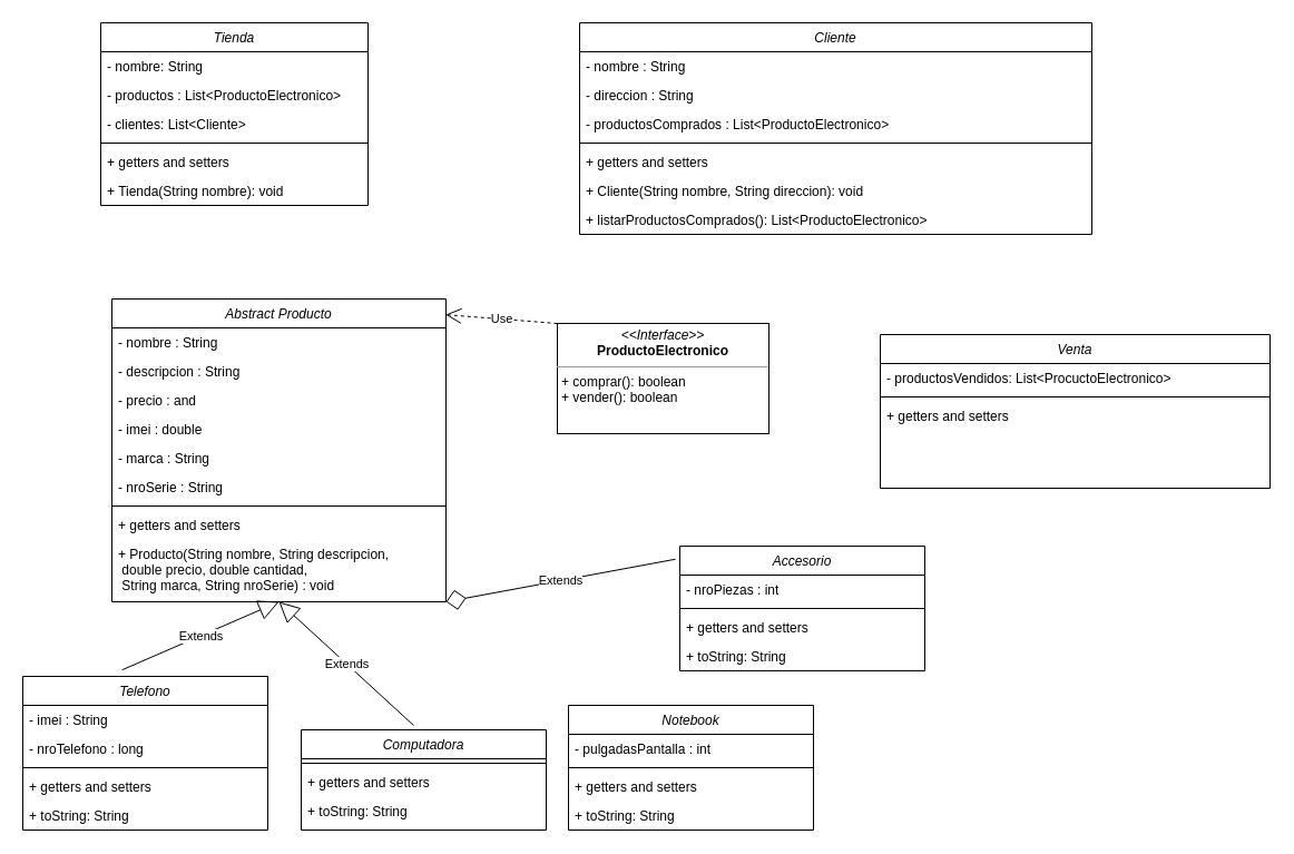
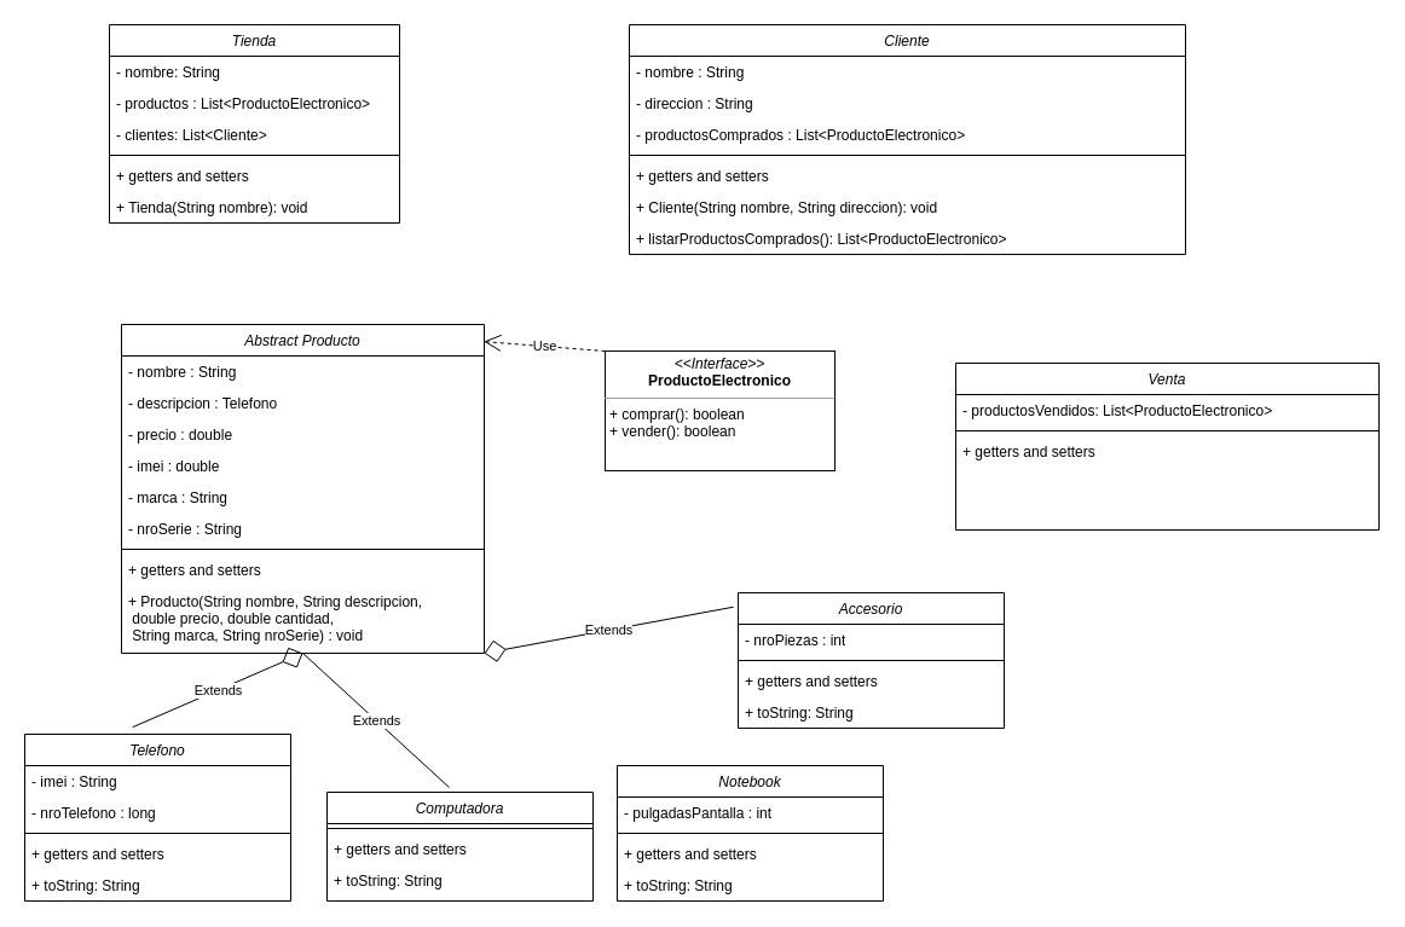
  <mxCell id="0" />
  <mxCell id="1" parent="0" />
  <mxCell id="2" value="Abstract Producto" style="swimlane;fontStyle=2;align=center;verticalAlign=top;childLayout=stackLayout;horizontal=1;startSize=26;horizontalStack=0;resizeParent=1;resizeLast=0;collapsible=1;marginBottom=0;rounded=0;shadow=0;strokeWidth=1;" parent="1" vertex="1"><mxGeometry x="100" y="268" width="300" height="272" as="geometry"><mxRectangle x="230" y="140" width="160" height="26" as="alternateBounds" /></mxGeometry></mxCell>
  <mxCell id="3" value="- nombre : String" style="text;align=left;verticalAlign=top;spacingLeft=4;spacingRight=4;overflow=hidden;rotatable=0;points=[[0,0.5],[1,0.5]];portConstraint=eastwest;rounded=0;shadow=0;html=0;" parent="2" vertex="1"><mxGeometry y="26" width="300" height="26" as="geometry" /></mxCell>
- <mxCell id="4" value="- descripcion : String" style="text;align=left;verticalAlign=top;spacingLeft=4;spacingRight=4;overflow=hidden;rotatable=0;points=[[0,0.5],[1,0.5]];portConstraint=eastwest;rounded=0;shadow=0;html=0;" vertex="1" parent="2"><mxGeometry y="52" width="300" height="26" as="geometry" /></mxCell>
- <mxCell id="5" value="- precio : and" style="text;align=left;verticalAlign=top;spacingLeft=4;spacingRight=4;overflow=hidden;rotatable=0;points=[[0,0.5],[1,0.5]];portConstraint=eastwest;rounded=0;shadow=0;html=0;" vertex="1" parent="2"><mxGeometry y="78" width="300" height="26" as="geometry" /></mxCell>
+ <mxCell id="4" value="- descripcion : Telefono" style="text;align=left;verticalAlign=top;spacingLeft=4;spacingRight=4;overflow=hidden;rotatable=0;points=[[0,0.5],[1,0.5]];portConstraint=eastwest;rounded=0;shadow=0;html=0;" vertex="1" parent="2"><mxGeometry y="52" width="300" height="26" as="geometry" /></mxCell>
+ <mxCell id="5" value="- precio : double" style="text;align=left;verticalAlign=top;spacingLeft=4;spacingRight=4;overflow=hidden;rotatable=0;points=[[0,0.5],[1,0.5]];portConstraint=eastwest;rounded=0;shadow=0;html=0;" vertex="1" parent="2"><mxGeometry y="78" width="300" height="26" as="geometry" /></mxCell>
  <mxCell id="6" value="- imei : double" style="text;align=left;verticalAlign=top;spacingLeft=4;spacingRight=4;overflow=hidden;rotatable=0;points=[[0,0.5],[1,0.5]];portConstraint=eastwest;rounded=0;shadow=0;html=0;" vertex="1" parent="2"><mxGeometry y="104" width="300" height="26" as="geometry" /></mxCell>
  <mxCell id="7" value="- marca : String" style="text;align=left;verticalAlign=top;spacingLeft=4;spacingRight=4;overflow=hidden;rotatable=0;points=[[0,0.5],[1,0.5]];portConstraint=eastwest;rounded=0;shadow=0;html=0;" vertex="1" parent="2"><mxGeometry y="130" width="300" height="26" as="geometry" /></mxCell>
  <mxCell id="8" value="- nroSerie : String" style="text;strokeColor=none;fillColor=none;align=left;verticalAlign=top;spacingLeft=4;spacingRight=4;overflow=hidden;rotatable=0;points=[[0,0.5],[1,0.5]];portConstraint=eastwest;whiteSpace=wrap;html=1;" vertex="1" parent="2"><mxGeometry y="156" width="300" height="26" as="geometry" /></mxCell>
  <mxCell id="9" value="" style="line;html=1;strokeWidth=1;align=left;verticalAlign=middle;spacingTop=-1;spacingLeft=3;spacingRight=3;rotatable=0;labelPosition=right;points=[];portConstraint=eastwest;" parent="2" vertex="1"><mxGeometry y="182" width="300" height="8" as="geometry" /></mxCell>
  <mxCell id="10" value="+ getters and setters" style="text;strokeColor=none;fillColor=none;align=left;verticalAlign=top;spacingLeft=4;spacingRight=4;overflow=hidden;rotatable=0;points=[[0,0.5],[1,0.5]];portConstraint=eastwest;whiteSpace=wrap;html=1;" vertex="1" parent="2"><mxGeometry y="190" width="300" height="26" as="geometry" /></mxCell>
  <mxCell id="11" value="+ Producto(String nombre, String descripcion,&#10; double precio, double cantidad,&#10; String marca, String nroSerie) : void" style="text;align=left;verticalAlign=top;spacingLeft=4;spacingRight=4;overflow=hidden;rotatable=0;points=[[0,0.5],[1,0.5]];portConstraint=eastwest;" parent="2" vertex="1"><mxGeometry y="216" width="300" height="44" as="geometry" /></mxCell>
  <mxCell id="12" value="Cliente" style="swimlane;fontStyle=2;align=center;verticalAlign=top;childLayout=stackLayout;horizontal=1;startSize=26;horizontalStack=0;resizeParent=1;resizeLast=0;collapsible=1;marginBottom=0;rounded=0;shadow=0;strokeWidth=1;" vertex="1" parent="1"><mxGeometry x="520" y="20" width="460" height="190" as="geometry"><mxRectangle x="230" y="140" width="160" height="26" as="alternateBounds" /></mxGeometry></mxCell>
  <mxCell id="13" value="- nombre : String" style="text;align=left;verticalAlign=top;spacingLeft=4;spacingRight=4;overflow=hidden;rotatable=0;points=[[0,0.5],[1,0.5]];portConstraint=eastwest;rounded=0;shadow=0;html=0;" vertex="1" parent="12"><mxGeometry y="26" width="460" height="26" as="geometry" /></mxCell>
  <mxCell id="14" value="- direccion : String" style="text;align=left;verticalAlign=top;spacingLeft=4;spacingRight=4;overflow=hidden;rotatable=0;points=[[0,0.5],[1,0.5]];portConstraint=eastwest;rounded=0;shadow=0;html=0;" vertex="1" parent="12"><mxGeometry y="52" width="460" height="26" as="geometry" /></mxCell>
  <mxCell id="15" value="- productosComprados : List&lt;ProductoElectronico&gt;" style="text;align=left;verticalAlign=top;spacingLeft=4;spacingRight=4;overflow=hidden;rotatable=0;points=[[0,0.5],[1,0.5]];portConstraint=eastwest;rounded=0;shadow=0;html=0;" vertex="1" parent="12"><mxGeometry y="78" width="460" height="26" as="geometry" /></mxCell>
  <mxCell id="16" value="" style="line;html=1;strokeWidth=1;align=left;verticalAlign=middle;spacingTop=-1;spacingLeft=3;spacingRight=3;rotatable=0;labelPosition=right;points=[];portConstraint=eastwest;" vertex="1" parent="12"><mxGeometry y="104" width="460" height="8" as="geometry" /></mxCell>
  <mxCell id="17" value="+ getters and setters" style="text;align=left;verticalAlign=top;spacingLeft=4;spacingRight=4;overflow=hidden;rotatable=0;points=[[0,0.5],[1,0.5]];portConstraint=eastwest;" vertex="1" parent="12"><mxGeometry y="112" width="460" height="26" as="geometry" /></mxCell>
  <mxCell id="18" value="+ Cliente(String nombre, String direccion): void" style="text;strokeColor=none;fillColor=none;align=left;verticalAlign=top;spacingLeft=4;spacingRight=4;overflow=hidden;rotatable=0;points=[[0,0.5],[1,0.5]];portConstraint=eastwest;whiteSpace=wrap;html=1;" vertex="1" parent="12"><mxGeometry y="138" width="460" height="26" as="geometry" /></mxCell>
  <mxCell id="19" value="+ listarProductosComprados(): List&amp;lt;ProductoElectronico&amp;gt;" style="text;strokeColor=none;fillColor=none;align=left;verticalAlign=top;spacingLeft=4;spacingRight=4;overflow=hidden;rotatable=0;points=[[0,0.5],[1,0.5]];portConstraint=eastwest;whiteSpace=wrap;html=1;" vertex="1" parent="12"><mxGeometry y="164" width="460" height="26" as="geometry" /></mxCell>
  <mxCell id="20" value="Tienda" style="swimlane;fontStyle=2;align=center;verticalAlign=top;childLayout=stackLayout;horizontal=1;startSize=26;horizontalStack=0;resizeParent=1;resizeLast=0;collapsible=1;marginBottom=0;rounded=0;shadow=0;strokeWidth=1;" vertex="1" parent="1"><mxGeometry x="90" y="20" width="240" height="164" as="geometry"><mxRectangle x="230" y="140" width="160" height="26" as="alternateBounds" /></mxGeometry></mxCell>
  <mxCell id="21" value="- nombre: String" style="text;strokeColor=none;fillColor=none;align=left;verticalAlign=top;spacingLeft=4;spacingRight=4;overflow=hidden;rotatable=0;points=[[0,0.5],[1,0.5]];portConstraint=eastwest;whiteSpace=wrap;html=1;" vertex="1" parent="20"><mxGeometry y="26" width="240" height="26" as="geometry" /></mxCell>
  <mxCell id="22" value="- productos : List&lt;ProductoElectronico&gt;" style="text;align=left;verticalAlign=top;spacingLeft=4;spacingRight=4;overflow=hidden;rotatable=0;points=[[0,0.5],[1,0.5]];portConstraint=eastwest;rounded=0;shadow=0;html=0;" vertex="1" parent="20"><mxGeometry y="52" width="240" height="26" as="geometry" /></mxCell>
  <mxCell id="23" value="- clientes: List&amp;lt;Cliente&amp;gt;" style="text;strokeColor=none;fillColor=none;align=left;verticalAlign=top;spacingLeft=4;spacingRight=4;overflow=hidden;rotatable=0;points=[[0,0.5],[1,0.5]];portConstraint=eastwest;whiteSpace=wrap;html=1;" vertex="1" parent="20"><mxGeometry y="78" width="240" height="26" as="geometry" /></mxCell>
  <mxCell id="24" value="" style="line;html=1;strokeWidth=1;align=left;verticalAlign=middle;spacingTop=-1;spacingLeft=3;spacingRight=3;rotatable=0;labelPosition=right;points=[];portConstraint=eastwest;" vertex="1" parent="20"><mxGeometry y="104" width="240" height="8" as="geometry" /></mxCell>
  <mxCell id="25" value="+ getters and setters" style="text;align=left;verticalAlign=top;spacingLeft=4;spacingRight=4;overflow=hidden;rotatable=0;points=[[0,0.5],[1,0.5]];portConstraint=eastwest;" vertex="1" parent="20"><mxGeometry y="112" width="240" height="26" as="geometry" /></mxCell>
  <mxCell id="26" value="+ Tienda(String nombre): void" style="text;strokeColor=none;fillColor=none;align=left;verticalAlign=top;spacingLeft=4;spacingRight=4;overflow=hidden;rotatable=0;points=[[0,0.5],[1,0.5]];portConstraint=eastwest;whiteSpace=wrap;html=1;" vertex="1" parent="20"><mxGeometry y="138" width="240" height="26" as="geometry" /></mxCell>
  <mxCell id="27" value="Venta" style="swimlane;fontStyle=2;align=center;verticalAlign=top;childLayout=stackLayout;horizontal=1;startSize=26;horizontalStack=0;resizeParent=1;resizeLast=0;collapsible=1;marginBottom=0;rounded=0;shadow=0;strokeWidth=1;" vertex="1" parent="1"><mxGeometry x="790" y="300" width="350" height="138" as="geometry"><mxRectangle x="230" y="140" width="160" height="26" as="alternateBounds" /></mxGeometry></mxCell>
- <mxCell id="28" value="- productosVendidos: List&amp;lt;ProcuctoElectronico&amp;gt;" style="text;strokeColor=none;fillColor=none;align=left;verticalAlign=top;spacingLeft=4;spacingRight=4;overflow=hidden;rotatable=0;points=[[0,0.5],[1,0.5]];portConstraint=eastwest;whiteSpace=wrap;html=1;" vertex="1" parent="27"><mxGeometry y="26" width="350" height="26" as="geometry" /></mxCell>
+ <mxCell id="28" value="- productosVendidos: List&amp;lt;ProductoElectronico&amp;gt;" style="text;strokeColor=none;fillColor=none;align=left;verticalAlign=top;spacingLeft=4;spacingRight=4;overflow=hidden;rotatable=0;points=[[0,0.5],[1,0.5]];portConstraint=eastwest;whiteSpace=wrap;html=1;" vertex="1" parent="27"><mxGeometry y="26" width="350" height="26" as="geometry" /></mxCell>
  <mxCell id="29" value="" style="line;html=1;strokeWidth=1;align=left;verticalAlign=middle;spacingTop=-1;spacingLeft=3;spacingRight=3;rotatable=0;labelPosition=right;points=[];portConstraint=eastwest;" vertex="1" parent="27"><mxGeometry y="52" width="350" height="8" as="geometry" /></mxCell>
  <mxCell id="30" value="+ getters and setters" style="text;align=left;verticalAlign=top;spacingLeft=4;spacingRight=4;overflow=hidden;rotatable=0;points=[[0,0.5],[1,0.5]];portConstraint=eastwest;" vertex="1" parent="27"><mxGeometry y="60" width="350" height="26" as="geometry" /></mxCell>
  <mxCell id="31" value="Telefono" style="swimlane;fontStyle=2;align=center;verticalAlign=top;childLayout=stackLayout;horizontal=1;startSize=26;horizontalStack=0;resizeParent=1;resizeLast=0;collapsible=1;marginBottom=0;rounded=0;shadow=0;strokeWidth=1;" vertex="1" parent="1"><mxGeometry x="20" y="607" width="220" height="138" as="geometry"><mxRectangle x="230" y="140" width="160" height="26" as="alternateBounds" /></mxGeometry></mxCell>
  <mxCell id="32" value="- imei : String" style="text;align=left;verticalAlign=top;spacingLeft=4;spacingRight=4;overflow=hidden;rotatable=0;points=[[0,0.5],[1,0.5]];portConstraint=eastwest;rounded=0;shadow=0;html=0;" vertex="1" parent="31"><mxGeometry y="26" width="220" height="26" as="geometry" /></mxCell>
  <mxCell id="33" value="- nroTelefono : long" style="text;align=left;verticalAlign=top;spacingLeft=4;spacingRight=4;overflow=hidden;rotatable=0;points=[[0,0.5],[1,0.5]];portConstraint=eastwest;rounded=0;shadow=0;html=0;" vertex="1" parent="31"><mxGeometry y="52" width="220" height="26" as="geometry" /></mxCell>
  <mxCell id="34" value="" style="line;html=1;strokeWidth=1;align=left;verticalAlign=middle;spacingTop=-1;spacingLeft=3;spacingRight=3;rotatable=0;labelPosition=right;points=[];portConstraint=eastwest;" vertex="1" parent="31"><mxGeometry y="78" width="220" height="8" as="geometry" /></mxCell>
  <mxCell id="35" value="+ getters and setters" style="text;align=left;verticalAlign=top;spacingLeft=4;spacingRight=4;overflow=hidden;rotatable=0;points=[[0,0.5],[1,0.5]];portConstraint=eastwest;" vertex="1" parent="31"><mxGeometry y="86" width="220" height="26" as="geometry" /></mxCell>
  <mxCell id="36" value="+ toString: String" style="text;strokeColor=none;fillColor=none;align=left;verticalAlign=top;spacingLeft=4;spacingRight=4;overflow=hidden;rotatable=0;points=[[0,0.5],[1,0.5]];portConstraint=eastwest;whiteSpace=wrap;html=1;" vertex="1" parent="31"><mxGeometry y="112" width="220" height="26" as="geometry" /></mxCell>
  <mxCell id="37" value="Computadora" style="swimlane;fontStyle=2;align=center;verticalAlign=top;childLayout=stackLayout;horizontal=1;startSize=26;horizontalStack=0;resizeParent=1;resizeLast=0;collapsible=1;marginBottom=0;rounded=0;shadow=0;strokeWidth=1;" vertex="1" parent="1"><mxGeometry x="270" y="655" width="220" height="90" as="geometry"><mxRectangle x="230" y="140" width="160" height="26" as="alternateBounds" /></mxGeometry></mxCell>
  <mxCell id="38" value="" style="line;html=1;strokeWidth=1;align=left;verticalAlign=middle;spacingTop=-1;spacingLeft=3;spacingRight=3;rotatable=0;labelPosition=right;points=[];portConstraint=eastwest;" vertex="1" parent="37"><mxGeometry y="26" width="220" height="8" as="geometry" /></mxCell>
  <mxCell id="39" value="+ getters and setters" style="text;align=left;verticalAlign=top;spacingLeft=4;spacingRight=4;overflow=hidden;rotatable=0;points=[[0,0.5],[1,0.5]];portConstraint=eastwest;" vertex="1" parent="37"><mxGeometry y="34" width="220" height="26" as="geometry" /></mxCell>
  <mxCell id="40" value="+ toString: String" style="text;strokeColor=none;fillColor=none;align=left;verticalAlign=top;spacingLeft=4;spacingRight=4;overflow=hidden;rotatable=0;points=[[0,0.5],[1,0.5]];portConstraint=eastwest;whiteSpace=wrap;html=1;" vertex="1" parent="37"><mxGeometry y="60" width="220" height="26" as="geometry" /></mxCell>
- <mxCell id="41" value="Extends" style="endArrow=block;endSize=16;endFill=0;html=1;rounded=0;exitX=0.459;exitY=-0.044;exitDx=0;exitDy=0;exitPerimeter=0;entryX=0.5;entryY=1;entryDx=0;entryDy=0;" edge="1" parent="1" source="37" target="2"><mxGeometry width="160" relative="1" as="geometry"><mxPoint x="384.06" y="650.02" as="sourcePoint" /><mxPoint x="330" y="482" as="targetPoint" /></mxGeometry></mxCell>
- <mxCell id="42" value="Extends" style="endArrow=block;endSize=16;endFill=0;html=1;rounded=0;exitX=0.405;exitY=-0.042;exitDx=0;exitDy=0;exitPerimeter=0;entryX=0.5;entryY=1;entryDx=0;entryDy=0;" edge="1" parent="1" source="31" target="2"><mxGeometry width="160" relative="1" as="geometry"><mxPoint x="380" y="470" as="sourcePoint" /><mxPoint x="540" y="470" as="targetPoint" /></mxGeometry></mxCell>
+ <mxCell id="41" value="Extends" style="endArrow=none;endSize=16;endFill=0;html=1;rounded=0;exitX=0.459;exitY=-0.044;exitDx=0;exitDy=0;exitPerimeter=0;entryX=0.5;entryY=1;entryDx=0;entryDy=0;" edge="1" parent="1" source="37" target="2"><mxGeometry width="160" relative="1" as="geometry"><mxPoint x="384.06" y="650.02" as="sourcePoint" /><mxPoint x="330" y="482" as="targetPoint" /></mxGeometry></mxCell>
+ <mxCell id="42" value="Extends" style="endArrow=diamond;endSize=16;endFill=0;html=1;rounded=0;exitX=0.405;exitY=-0.042;exitDx=0;exitDy=0;exitPerimeter=0;entryX=0.5;entryY=1;entryDx=0;entryDy=0;" edge="1" parent="1" source="31" target="2"><mxGeometry width="160" relative="1" as="geometry"><mxPoint x="380" y="470" as="sourcePoint" /><mxPoint x="540" y="470" as="targetPoint" /></mxGeometry></mxCell>
  <mxCell id="43" value="Notebook" style="swimlane;fontStyle=2;align=center;verticalAlign=top;childLayout=stackLayout;horizontal=1;startSize=26;horizontalStack=0;resizeParent=1;resizeLast=0;collapsible=1;marginBottom=0;rounded=0;shadow=0;strokeWidth=1;" vertex="1" parent="1"><mxGeometry x="510" y="633" width="220" height="112" as="geometry"><mxRectangle x="230" y="140" width="160" height="26" as="alternateBounds" /></mxGeometry></mxCell>
  <mxCell id="44" value="- pulgadasPantalla : int" style="text;strokeColor=none;fillColor=none;align=left;verticalAlign=top;spacingLeft=4;spacingRight=4;overflow=hidden;rotatable=0;points=[[0,0.5],[1,0.5]];portConstraint=eastwest;whiteSpace=wrap;html=1;" vertex="1" parent="43"><mxGeometry y="26" width="220" height="26" as="geometry" /></mxCell>
  <mxCell id="45" value="" style="line;html=1;strokeWidth=1;align=left;verticalAlign=middle;spacingTop=-1;spacingLeft=3;spacingRight=3;rotatable=0;labelPosition=right;points=[];portConstraint=eastwest;" vertex="1" parent="43"><mxGeometry y="52" width="220" height="8" as="geometry" /></mxCell>
  <mxCell id="46" value="+ getters and setters" style="text;align=left;verticalAlign=top;spacingLeft=4;spacingRight=4;overflow=hidden;rotatable=0;points=[[0,0.5],[1,0.5]];portConstraint=eastwest;" vertex="1" parent="43"><mxGeometry y="60" width="220" height="26" as="geometry" /></mxCell>
  <mxCell id="47" value="+ toString: String" style="text;strokeColor=none;fillColor=none;align=left;verticalAlign=top;spacingLeft=4;spacingRight=4;overflow=hidden;rotatable=0;points=[[0,0.5],[1,0.5]];portConstraint=eastwest;whiteSpace=wrap;html=1;" vertex="1" parent="43"><mxGeometry y="86" width="220" height="26" as="geometry" /></mxCell>
  <mxCell id="48" value="Accesorio" style="swimlane;fontStyle=2;align=center;verticalAlign=top;childLayout=stackLayout;horizontal=1;startSize=26;horizontalStack=0;resizeParent=1;resizeLast=0;collapsible=1;marginBottom=0;rounded=0;shadow=0;strokeWidth=1;" vertex="1" parent="1"><mxGeometry x="610" y="490" width="220" height="112" as="geometry"><mxRectangle x="230" y="140" width="160" height="26" as="alternateBounds" /></mxGeometry></mxCell>
  <mxCell id="49" value="- nroPiezas : int" style="text;strokeColor=none;fillColor=none;align=left;verticalAlign=top;spacingLeft=4;spacingRight=4;overflow=hidden;rotatable=0;points=[[0,0.5],[1,0.5]];portConstraint=eastwest;whiteSpace=wrap;html=1;" vertex="1" parent="48"><mxGeometry y="26" width="220" height="26" as="geometry" /></mxCell>
  <mxCell id="50" value="" style="line;html=1;strokeWidth=1;align=left;verticalAlign=middle;spacingTop=-1;spacingLeft=3;spacingRight=3;rotatable=0;labelPosition=right;points=[];portConstraint=eastwest;" vertex="1" parent="48"><mxGeometry y="52" width="220" height="8" as="geometry" /></mxCell>
  <mxCell id="51" value="+ getters and setters" style="text;align=left;verticalAlign=top;spacingLeft=4;spacingRight=4;overflow=hidden;rotatable=0;points=[[0,0.5],[1,0.5]];portConstraint=eastwest;" vertex="1" parent="48"><mxGeometry y="60" width="220" height="26" as="geometry" /></mxCell>
  <mxCell id="52" value="+ toString: String" style="text;strokeColor=none;fillColor=none;align=left;verticalAlign=top;spacingLeft=4;spacingRight=4;overflow=hidden;rotatable=0;points=[[0,0.5],[1,0.5]];portConstraint=eastwest;whiteSpace=wrap;html=1;" vertex="1" parent="48"><mxGeometry y="86" width="220" height="26" as="geometry" /></mxCell>
  <mxCell id="53" value="Extends" style="endArrow=diamond;endSize=16;endFill=0;html=1;rounded=0;entryX=1;entryY=1;entryDx=0;entryDy=0;exitX=-0.018;exitY=0.105;exitDx=0;exitDy=0;exitPerimeter=0;" edge="1" parent="1" source="48" target="2"><mxGeometry width="160" relative="1" as="geometry"><mxPoint x="380" y="470" as="sourcePoint" /><mxPoint x="540" y="470" as="targetPoint" /></mxGeometry></mxCell>
  <mxCell id="54" value="&lt;p style=&quot;margin:0px;margin-top:4px;text-align:center;&quot;&gt;&lt;i&gt;&amp;lt;&amp;lt;Interface&amp;gt;&amp;gt;&lt;/i&gt;&lt;br&gt;&lt;b&gt;ProductoElectronico&lt;/b&gt;&lt;/p&gt;&lt;hr size=&quot;1&quot;&gt;&lt;p style=&quot;margin:0px;margin-left:4px;&quot;&gt;&lt;/p&gt;&lt;p style=&quot;margin:0px;margin-left:4px;&quot;&gt;+ comprar(): boolean&lt;br&gt;+ vender(): boolean&lt;/p&gt;" style="verticalAlign=top;align=left;overflow=fill;html=1;whiteSpace=wrap;" vertex="1" parent="1"><mxGeometry x="500" y="290" width="190" height="99" as="geometry" /></mxCell>
  <mxCell id="55" value="Use" style="endArrow=open;endSize=12;dashed=1;html=1;rounded=0;entryX=0.999;entryY=0.052;entryDx=0;entryDy=0;entryPerimeter=0;exitX=0;exitY=0;exitDx=0;exitDy=0;" edge="1" parent="1" source="54" target="2"><mxGeometry width="160" relative="1" as="geometry"><mxPoint x="580" y="360" as="sourcePoint" /><mxPoint x="740" y="360" as="targetPoint" /></mxGeometry></mxCell>
